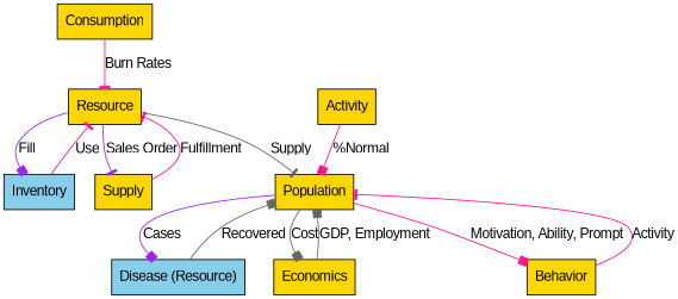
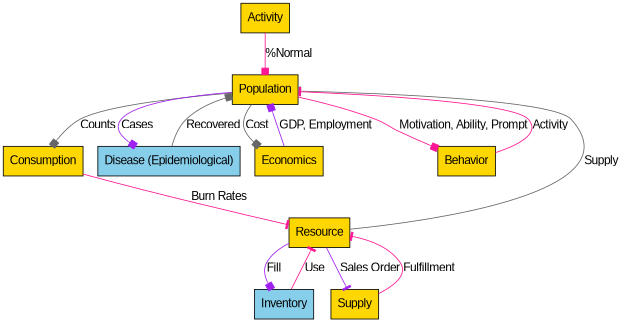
  digraph {
    fontname="Liberation Sans"
    node [fillcolor=gold fontname="Liberation Sans" shape=box style=filled]
    edge [arrowhead=box color=deeppink fontname="Liberation Sans"]
    n1 [label=Population]
    n2 [label=Consumption]
    n3 [label=Resource]
    n4 [fillcolor=skyblue label=Inventory]
    n5 [label=Supply]
-   n6 [fillcolor=skyblue label="Disease (Resource)"]
+   n6 [fillcolor=skyblue label="Disease (Epidemiological)"]
    n7 [label=Economics]
    n8 [label=Behavior]
    n9 [label=Activity]
    subgraph sub_1 {
      style=filled
      n1
    }
    subgraph sub_2 {
      n1
      n2
      n3
      n4
      n5
    }
+   n1 -> n2 [color=gray40 label=Counts]
    n1 -> n6 [color=purple label=Cases]
    n1 -> n7 [color=gray40 label=Cost]
    n1 -> n8 [label="Motivation, Ability, Prompt"]
    n2 -> n3 [arrowhead=tee label="Burn Rates"]
    n3 -> n1 [arrowhead=tee color=gray40 label=Supply]
    n3 -> n4 [color=purple label=Fill]
    n3 -> n5 [arrowhead=tee color=purple label="Sales Order"]
    n4 -> n3 [arrowhead=tee label=Use]
    n5 -> n3 [arrowhead=tee label=Fulfillment]
    n6 -> n1 [color=gray40 label=Recovered]
-   n7 -> n1 [color=gray40 label="GDP, Employment"]
+   n7 -> n1 [color=purple label="GDP, Employment"]
    n8 -> n1 [arrowhead=tee label=Activity]
    n9 -> n1 [label="%Normal"]
  }
